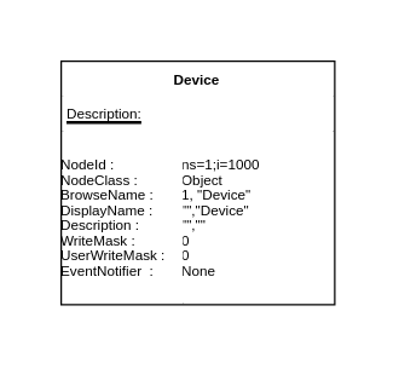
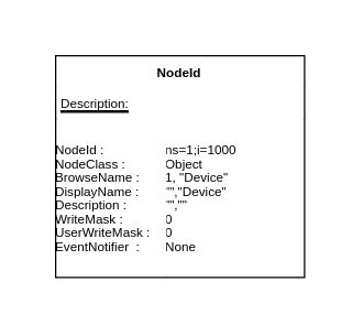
  <mxCell id="0" />
  <mxCell id="1" parent="0" />
  <mxCell id="2" value="" style="group" vertex="1" connectable="0" parent="1"><mxGeometry x="20" y="20" width="90" height="80" as="geometry" /></mxCell>
  <mxCell id="3" value="" style="rounded=0;whiteSpace=wrap;html=1;movable=1;resizable=1;rotatable=1;deletable=1;editable=1;locked=0;connectable=1;" vertex="1" parent="2"><mxGeometry width="90" height="80" as="geometry" /></mxCell>
- <mxCell id="4" value="&lt;h6&gt;&lt;p style=&quot;margin: 0px; font-weight: 400; font-stretch: normal; font-size: 4.7px; line-height: normal; font-family: Arial; font-size-adjust: none; font-kerning: auto; font-variant-alternates: normal; font-variant-ligatures: normal; font-variant-numeric: normal; font-variant-east-asian: normal; font-variant-position: normal; font-feature-settings: normal; font-optical-sizing: auto; font-variation-settings: normal; text-align: start;&quot; class=&quot;p1&quot;&gt;&lt;b&gt;Device&lt;/b&gt;&lt;/p&gt;&lt;/h6&gt;" style="rounded=0;whiteSpace=wrap;html=1;imageAspect=1;fillColor=default;strokeColor=none;movable=1;resizable=1;rotatable=1;deletable=1;editable=1;locked=0;connectable=1;" vertex="1" parent="2"><mxGeometry width="90" height="11.429" as="geometry" /></mxCell>
+ <mxCell id="4" value="&lt;h6&gt;&lt;p style=&quot;margin: 0px; font-weight: 400; font-stretch: normal; font-size: 4.7px; line-height: normal; font-family: Arial; font-size-adjust: none; font-kerning: auto; font-variant-alternates: normal; font-variant-ligatures: normal; font-variant-numeric: normal; font-variant-east-asian: normal; font-variant-position: normal; font-feature-settings: normal; font-optical-sizing: auto; font-variation-settings: normal; text-align: start;&quot; class=&quot;p1&quot;&gt;&lt;b&gt;NodeId&lt;/b&gt;&lt;/p&gt;&lt;/h6&gt;" style="rounded=0;whiteSpace=wrap;html=1;imageAspect=1;fillColor=default;strokeColor=none;movable=1;resizable=1;rotatable=1;deletable=1;editable=1;locked=0;connectable=1;" vertex="1" parent="2"><mxGeometry width="90" height="11.429" as="geometry" /></mxCell>
  <mxCell id="5" value="&lt;h6&gt;&lt;p style=&quot;margin: 0px; font-weight: 400; font-stretch: normal; font-size: 4.7px; line-height: normal; font-family: Arial; font-size-adjust: none; font-kerning: auto; font-variant-alternates: normal; font-variant-ligatures: normal; font-variant-numeric: normal; font-variant-east-asian: normal; font-variant-position: normal; font-feature-settings: normal; font-optical-sizing: auto; font-variation-settings: normal;&quot; class=&quot;p1&quot;&gt;&lt;u&gt;Description:&lt;/u&gt;&lt;/p&gt;&lt;/h6&gt;" style="rounded=0;whiteSpace=wrap;html=1;imageAspect=1;fillColor=default;strokeColor=none;movable=1;resizable=1;rotatable=1;deletable=1;editable=1;locked=0;connectable=1;align=left;" vertex="1" parent="2"><mxGeometry y="11.429" width="90" height="11.429" as="geometry" /></mxCell>
  <mxCell id="6" value="&lt;p style=&quot;margin: 0px; font-stretch: normal; font-size: 4.7px; line-height: normal; font-family: Arial; font-size-adjust: none; font-kerning: auto; font-variant-alternates: normal; font-variant-ligatures: normal; font-variant-numeric: normal; font-variant-east-asian: normal; font-variant-position: normal; font-feature-settings: normal; font-optical-sizing: auto; font-variation-settings: normal;&quot; class=&quot;p1&quot;&gt;ns=1;i=1000&lt;/p&gt;&lt;p style=&quot;margin: 0px; font-stretch: normal; font-size: 4.7px; line-height: normal; font-family: Arial; font-size-adjust: none; font-kerning: auto; font-variant-alternates: normal; font-variant-ligatures: normal; font-variant-numeric: normal; font-variant-east-asian: normal; font-variant-position: normal; font-feature-settings: normal; font-optical-sizing: auto; font-variation-settings: normal;&quot; class=&quot;p1&quot;&gt;Object&lt;/p&gt;&lt;p style=&quot;margin: 0px; font-stretch: normal; font-size: 4.7px; line-height: normal; font-family: Arial; font-size-adjust: none; font-kerning: auto; font-variant-alternates: normal; font-variant-ligatures: normal; font-variant-numeric: normal; font-variant-east-asian: normal; font-variant-position: normal; font-feature-settings: normal; font-optical-sizing: auto; font-variation-settings: normal;&quot; class=&quot;p1&quot;&gt;1, &quot;Device&quot;&lt;/p&gt;&lt;p style=&quot;margin: 0px; font-stretch: normal; font-size: 4.7px; line-height: normal; font-family: Arial; font-size-adjust: none; font-kerning: auto; font-variant-alternates: normal; font-variant-ligatures: normal; font-variant-numeric: normal; font-variant-east-asian: normal; font-variant-position: normal; font-feature-settings: normal; font-optical-sizing: auto; font-variation-settings: normal;&quot; class=&quot;p1&quot;&gt;&quot;&quot;,&quot;Device&quot;&lt;/p&gt;&lt;p style=&quot;margin: 0px; font-stretch: normal; font-size: 4.7px; line-height: normal; font-family: Arial; font-size-adjust: none; font-kerning: auto; font-variant-alternates: normal; font-variant-ligatures: normal; font-variant-numeric: normal; font-variant-east-asian: normal; font-variant-position: normal; font-feature-settings: normal; font-optical-sizing: auto; font-variation-settings: normal;&quot; class=&quot;p1&quot;&gt;&lt;span style=&quot;font-size: 4.7px;&quot;&gt;&quot;&quot;,&quot;&quot;&lt;/span&gt;&lt;/p&gt;&lt;p style=&quot;margin: 0px; font-stretch: normal; font-size: 4.7px; line-height: normal; font-family: Arial; font-size-adjust: none; font-kerning: auto; font-variant-alternates: normal; font-variant-ligatures: normal; font-variant-numeric: normal; font-variant-east-asian: normal; font-variant-position: normal; font-feature-settings: normal; font-optical-sizing: auto; font-variation-settings: normal;&quot; class=&quot;p1&quot;&gt;0&lt;/p&gt;&lt;p style=&quot;margin: 0px; font-stretch: normal; font-size: 4.7px; line-height: normal; font-family: Arial; font-size-adjust: none; font-kerning: auto; font-variant-alternates: normal; font-variant-ligatures: normal; font-variant-numeric: normal; font-variant-east-asian: normal; font-variant-position: normal; font-feature-settings: normal; font-optical-sizing: auto; font-variation-settings: normal;&quot; class=&quot;p1&quot;&gt;&lt;span style=&quot;font-size: 4.7px;&quot;&gt;0&lt;/span&gt;&lt;/p&gt;&lt;p style=&quot;margin: 0px; font-stretch: normal; font-size: 4.7px; line-height: normal; font-family: Arial; font-size-adjust: none; font-kerning: auto; font-variant-alternates: normal; font-variant-ligatures: normal; font-variant-numeric: normal; font-variant-east-asian: normal; font-variant-position: normal; font-feature-settings: normal; font-optical-sizing: auto; font-variation-settings: normal;&quot; class=&quot;p1&quot;&gt;None&lt;/p&gt;" style="rounded=0;whiteSpace=wrap;html=1;imageAspect=1;fillColor=default;strokeColor=none;movable=1;resizable=1;rotatable=1;deletable=1;editable=1;locked=0;connectable=1;align=left;spacing=0;" vertex="1" parent="2"><mxGeometry x="40" y="22.86" width="50" height="57.14" as="geometry" /></mxCell>
  <mxCell id="7" value="&lt;p style=&quot;margin: 0px; font-stretch: normal; font-size: 4.7px; line-height: normal; font-family: Arial; font-size-adjust: none; font-kerning: auto; font-variant-alternates: normal; font-variant-ligatures: normal; font-variant-numeric: normal; font-variant-east-asian: normal; font-variant-position: normal; font-feature-settings: normal; font-optical-sizing: auto; font-variation-settings: normal;&quot; class=&quot;p1&quot;&gt;NodeId :&lt;/p&gt;&lt;p style=&quot;margin: 0px; font-stretch: normal; font-size: 4.7px; line-height: normal; font-family: Arial; font-size-adjust: none; font-kerning: auto; font-variant-alternates: normal; font-variant-ligatures: normal; font-variant-numeric: normal; font-variant-east-asian: normal; font-variant-position: normal; font-feature-settings: normal; font-optical-sizing: auto; font-variation-settings: normal;&quot; class=&quot;p1&quot;&gt;NodeClass :&lt;/p&gt;&lt;p style=&quot;margin: 0px; font-stretch: normal; font-size: 4.7px; line-height: normal; font-family: Arial; font-size-adjust: none; font-kerning: auto; font-variant-alternates: normal; font-variant-ligatures: normal; font-variant-numeric: normal; font-variant-east-asian: normal; font-variant-position: normal; font-feature-settings: normal; font-optical-sizing: auto; font-variation-settings: normal;&quot; class=&quot;p1&quot;&gt;BrowseName :&lt;/p&gt;&lt;p style=&quot;margin: 0px; font-stretch: normal; font-size: 4.7px; line-height: normal; font-family: Arial; font-size-adjust: none; font-kerning: auto; font-variant-alternates: normal; font-variant-ligatures: normal; font-variant-numeric: normal; font-variant-east-asian: normal; font-variant-position: normal; font-feature-settings: normal; font-optical-sizing: auto; font-variation-settings: normal;&quot; class=&quot;p1&quot;&gt;DisplayName :&lt;/p&gt;&lt;p style=&quot;margin: 0px; font-stretch: normal; font-size: 4.7px; line-height: normal; font-family: Arial; font-size-adjust: none; font-kerning: auto; font-variant-alternates: normal; font-variant-ligatures: normal; font-variant-numeric: normal; font-variant-east-asian: normal; font-variant-position: normal; font-feature-settings: normal; font-optical-sizing: auto; font-variation-settings: normal;&quot; class=&quot;p1&quot;&gt;Description :&lt;/p&gt;&lt;p style=&quot;margin: 0px; font-stretch: normal; font-size: 4.7px; line-height: normal; font-family: Arial; font-size-adjust: none; font-kerning: auto; font-variant-alternates: normal; font-variant-ligatures: normal; font-variant-numeric: normal; font-variant-east-asian: normal; font-variant-position: normal; font-feature-settings: normal; font-optical-sizing: auto; font-variation-settings: normal;&quot; class=&quot;p1&quot;&gt;WriteMask :&lt;/p&gt;&lt;p style=&quot;margin: 0px; font-stretch: normal; font-size: 4.7px; line-height: normal; font-family: Arial; font-size-adjust: none; font-kerning: auto; font-variant-alternates: normal; font-variant-ligatures: normal; font-variant-numeric: normal; font-variant-east-asian: normal; font-variant-position: normal; font-feature-settings: normal; font-optical-sizing: auto; font-variation-settings: normal;&quot; class=&quot;p1&quot;&gt;UserWriteMask :&lt;/p&gt;&lt;p style=&quot;margin: 0px; font-stretch: normal; font-size: 4.7px; line-height: normal; font-family: Arial; font-size-adjust: none; font-kerning: auto; font-variant-alternates: normal; font-variant-ligatures: normal; font-variant-numeric: normal; font-variant-east-asian: normal; font-variant-position: normal; font-feature-settings: normal; font-optical-sizing: auto; font-variation-settings: normal;&quot; class=&quot;p1&quot;&gt;EventNotifier &amp;nbsp;:&lt;/p&gt;" style="rounded=0;whiteSpace=wrap;html=1;imageAspect=1;fillColor=default;strokeColor=none;movable=1;resizable=1;rotatable=1;deletable=1;editable=1;locked=0;connectable=1;align=left;spacing=0;" vertex="1" parent="2"><mxGeometry y="22.86" width="40" height="57.14" as="geometry" /></mxCell>
